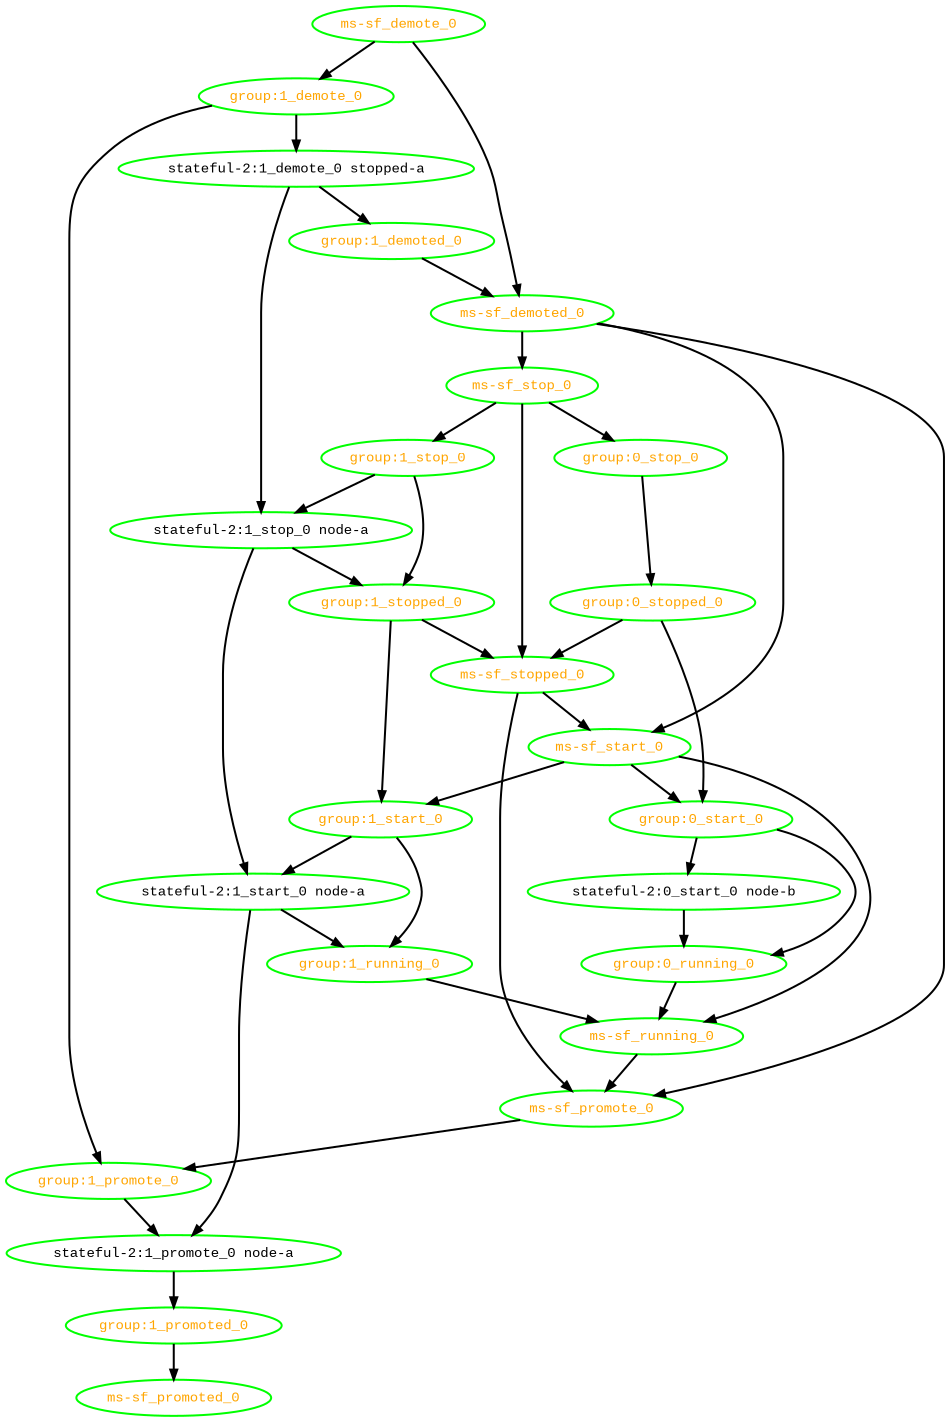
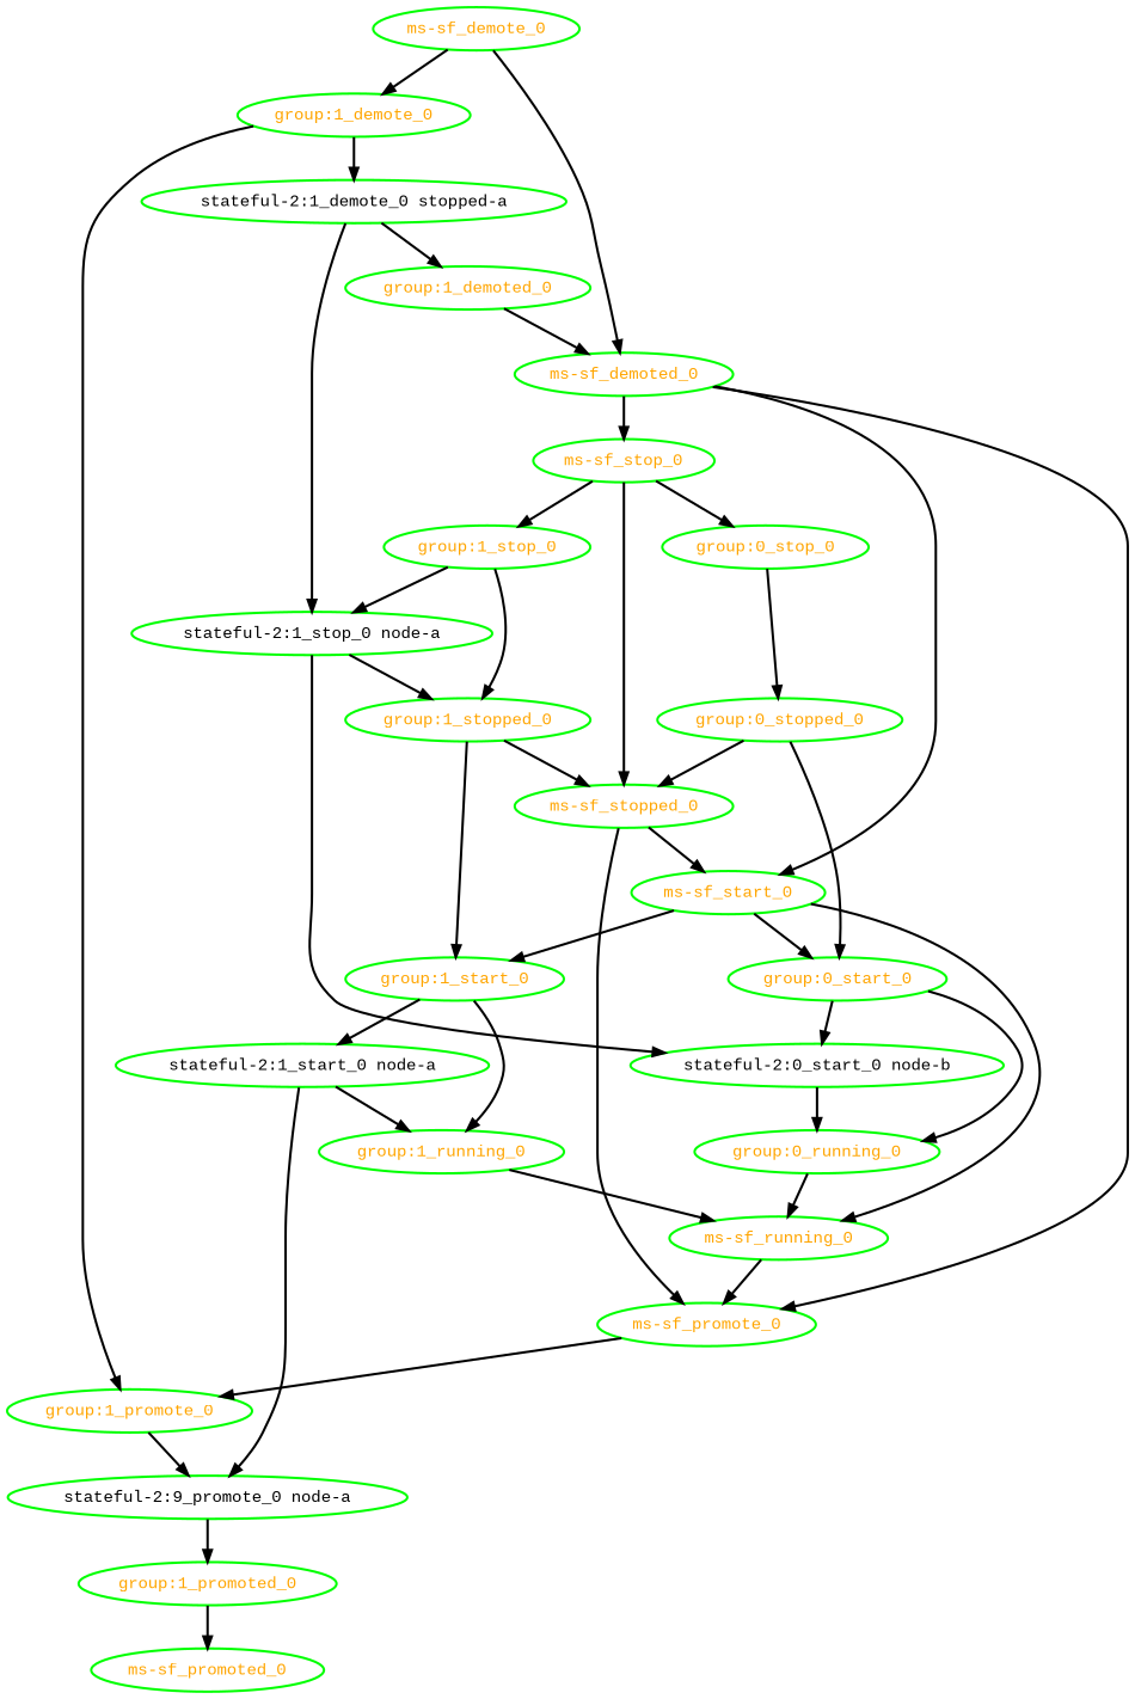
  digraph {
    fontname="Liberation Mono"
    node [color=green fontcolor=orange fontname="Liberation Mono" style=bold]
    edge [fontname="Liberation Mono" style=bold]
    "group:0_running_0"
    "ms-sf_running_0"
    "ms-sf_promote_0"
    "group:1_promote_0"
    "group:0_start_0"
    "stateful-2:0_start_0 node-b" [fontcolor=black]
    "group:0_stop_0"
    "group:0_stopped_0"
    "ms-sf_stopped_0"
    "ms-sf_start_0"
    "group:1_start_0"
    "group:1_demote_0"
    n13 [fontcolor=black label="stateful-2:1_demote_0 stopped-a"]
-   "stateful-2:1_promote_0 node-a" [fontcolor=black]
+   "stateful-2:1_promote_0 node-a" [fontcolor=black label="stateful-2:9_promote_0 node-a"]
    "group:1_demoted_0"
    "stateful-2:1_stop_0 node-a" [fontcolor=black]
    "group:1_promoted_0"
    "ms-sf_demoted_0"
    "stateful-2:1_start_0 node-a" [fontcolor=black]
    "group:1_stopped_0"
    "ms-sf_stop_0"
    "group:1_stop_0"
    "ms-sf_promoted_0"
    "group:1_running_0"
    "ms-sf_demote_0"
    "group:0_running_0" -> "ms-sf_running_0"
    "ms-sf_running_0" -> "ms-sf_promote_0"
    "ms-sf_promote_0" -> "group:1_promote_0"
    "group:1_promote_0" -> "stateful-2:1_promote_0 node-a"
    "group:0_start_0" -> "group:0_running_0"
    "group:0_start_0" -> "stateful-2:0_start_0 node-b"
    "stateful-2:0_start_0 node-b" -> "group:0_running_0"
    "group:0_stop_0" -> "group:0_stopped_0"
    "group:0_stopped_0" -> "group:0_start_0"
    "group:0_stopped_0" -> "ms-sf_stopped_0"
    "ms-sf_stopped_0" -> "ms-sf_promote_0"
    "ms-sf_stopped_0" -> "ms-sf_start_0"
    "ms-sf_start_0" -> "ms-sf_running_0"
    "ms-sf_start_0" -> "group:0_start_0"
    "ms-sf_start_0" -> "group:1_start_0"
    "group:1_start_0" -> "stateful-2:1_start_0 node-a"
    "group:1_start_0" -> "group:1_running_0"
    "group:1_demote_0" -> "group:1_promote_0"
    "group:1_demote_0" -> n13
    n13 -> "group:1_demoted_0"
    n13 -> "stateful-2:1_stop_0 node-a"
    "stateful-2:1_promote_0 node-a" -> "group:1_promoted_0"
    "group:1_demoted_0" -> "ms-sf_demoted_0"
-   "stateful-2:1_stop_0 node-a" -> "stateful-2:1_start_0 node-a"
+   "stateful-2:1_stop_0 node-a" -> "stateful-2:0_start_0 node-b"
    "stateful-2:1_stop_0 node-a" -> "group:1_stopped_0"
    "group:1_promoted_0" -> "ms-sf_promoted_0"
    "ms-sf_demoted_0" -> "ms-sf_promote_0"
    "ms-sf_demoted_0" -> "ms-sf_start_0"
    "ms-sf_demoted_0" -> "ms-sf_stop_0"
    "stateful-2:1_start_0 node-a" -> "stateful-2:1_promote_0 node-a"
    "stateful-2:1_start_0 node-a" -> "group:1_running_0"
    "group:1_stopped_0" -> "ms-sf_stopped_0"
    "group:1_stopped_0" -> "group:1_start_0"
    "ms-sf_stop_0" -> "group:0_stop_0"
    "ms-sf_stop_0" -> "ms-sf_stopped_0"
    "ms-sf_stop_0" -> "group:1_stop_0"
    "group:1_stop_0" -> "stateful-2:1_stop_0 node-a"
    "group:1_stop_0" -> "group:1_stopped_0"
    "group:1_running_0" -> "ms-sf_running_0"
    "ms-sf_demote_0" -> "group:1_demote_0"
    "ms-sf_demote_0" -> "ms-sf_demoted_0"
  }
